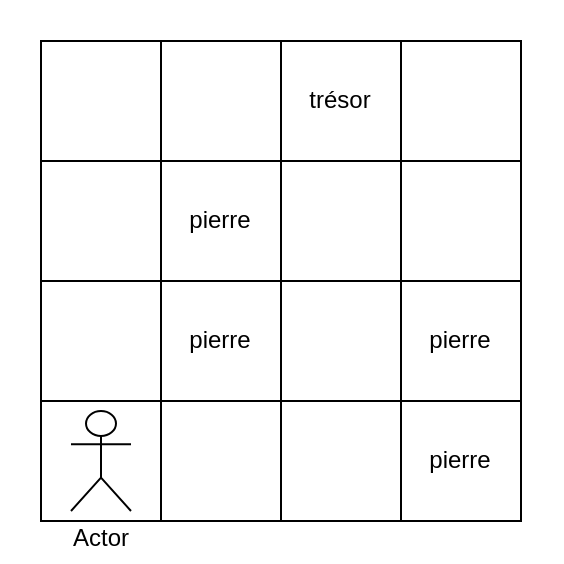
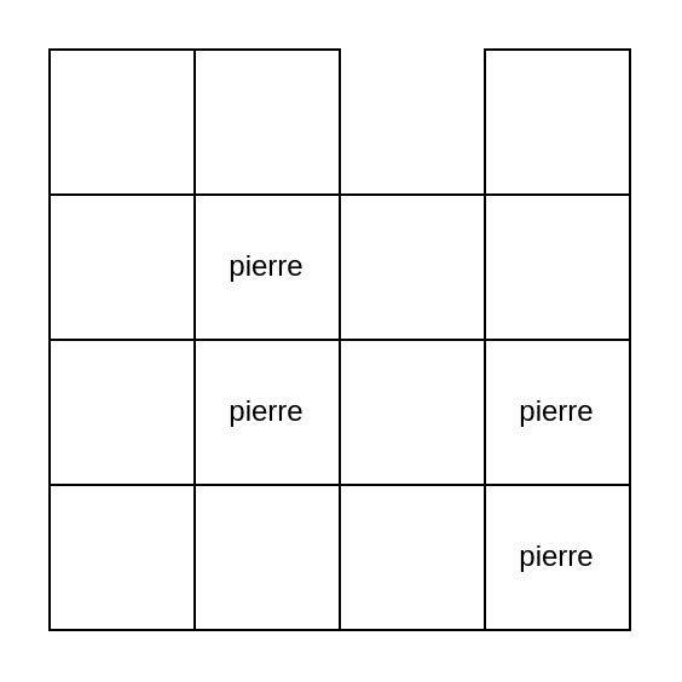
  <mxCell id="0" />
  <mxCell id="1" parent="0" />
  <mxCell id="2" value="" style="rounded=0;whiteSpace=wrap;html=1;" vertex="1" parent="1"><mxGeometry x="20" y="20" width="60" height="60" as="geometry" /></mxCell>
  <mxCell id="3" value="" style="rounded=0;whiteSpace=wrap;html=1;" vertex="1" parent="1"><mxGeometry x="80" y="20" width="60" height="60" as="geometry" /></mxCell>
- <mxCell id="4" value="trésor" style="rounded=0;whiteSpace=wrap;html=1;" vertex="1" parent="1"><mxGeometry x="140" y="20" width="60" height="60" as="geometry" /></mxCell>
  <mxCell id="5" value="" style="rounded=0;whiteSpace=wrap;html=1;" vertex="1" parent="1"><mxGeometry x="20" y="80" width="60" height="60" as="geometry" /></mxCell>
  <mxCell id="6" value="pierre" style="rounded=0;whiteSpace=wrap;html=1;" vertex="1" parent="1"><mxGeometry x="80" y="80" width="60" height="60" as="geometry" /></mxCell>
  <mxCell id="7" value="" style="rounded=0;whiteSpace=wrap;html=1;" vertex="1" parent="1"><mxGeometry x="140" y="80" width="60" height="60" as="geometry" /></mxCell>
  <mxCell id="8" value="" style="rounded=0;whiteSpace=wrap;html=1;" vertex="1" parent="1"><mxGeometry x="200" y="20" width="60" height="60" as="geometry" /></mxCell>
  <mxCell id="9" value="" style="rounded=0;whiteSpace=wrap;html=1;" vertex="1" parent="1"><mxGeometry x="200" y="80" width="60" height="60" as="geometry" /></mxCell>
  <mxCell id="10" value="pierre" style="rounded=0;whiteSpace=wrap;html=1;" vertex="1" parent="1"><mxGeometry x="80" y="140" width="60" height="60" as="geometry" /></mxCell>
  <mxCell id="11" value="" style="rounded=0;whiteSpace=wrap;html=1;" vertex="1" parent="1"><mxGeometry x="20" y="140" width="60" height="60" as="geometry" /></mxCell>
  <mxCell id="12" value="" style="rounded=0;whiteSpace=wrap;html=1;" vertex="1" parent="1"><mxGeometry x="20" y="200" width="60" height="60" as="geometry" /></mxCell>
  <mxCell id="13" value="" style="rounded=0;whiteSpace=wrap;html=1;" vertex="1" parent="1"><mxGeometry x="80" y="200" width="60" height="60" as="geometry" /></mxCell>
  <mxCell id="14" value="" style="rounded=0;whiteSpace=wrap;html=1;" vertex="1" parent="1"><mxGeometry x="140" y="200" width="60" height="60" as="geometry" /></mxCell>
  <mxCell id="15" value="pierre" style="rounded=0;whiteSpace=wrap;html=1;" vertex="1" parent="1"><mxGeometry x="200" y="140" width="60" height="60" as="geometry" /></mxCell>
  <mxCell id="16" value="pierre" style="rounded=0;whiteSpace=wrap;html=1;" vertex="1" parent="1"><mxGeometry x="200" y="200" width="60" height="60" as="geometry" /></mxCell>
- <mxCell id="17" value="Actor" style="shape=umlActor;verticalLabelPosition=bottom;verticalAlign=top;html=1;outlineConnect=0;" vertex="1" parent="1"><mxGeometry x="35" y="205" width="30" height="50" as="geometry" /></mxCell>
  <mxCell id="18" value="" style="rounded=0;whiteSpace=wrap;html=1;" vertex="1" parent="1"><mxGeometry x="140" y="140" width="60" height="60" as="geometry" /></mxCell>
